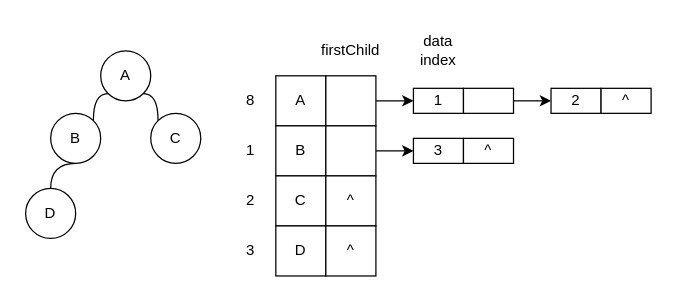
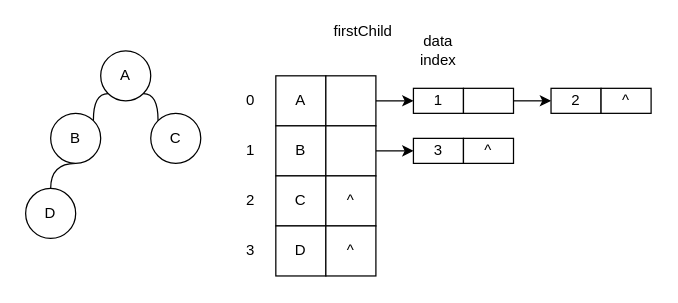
  <mxCell id="0" />
  <mxCell id="1" parent="0" />
  <mxCell id="2" style="edgeStyle=orthogonalEdgeStyle;orthogonalLoop=1;jettySize=auto;html=1;exitX=0;exitY=1;exitDx=0;exitDy=0;entryX=1;entryY=0;entryDx=0;entryDy=0;curved=1;endArrow=none;endFill=0;" edge="1" parent="1" source="4" target="6"><mxGeometry relative="1" as="geometry" /></mxCell>
  <mxCell id="3" style="edgeStyle=orthogonalEdgeStyle;orthogonalLoop=1;jettySize=auto;html=1;exitX=1;exitY=1;exitDx=0;exitDy=0;entryX=0;entryY=0;entryDx=0;entryDy=0;curved=1;endArrow=none;endFill=0;" edge="1" parent="1" source="4" target="7"><mxGeometry relative="1" as="geometry" /></mxCell>
  <mxCell id="4" value="A" style="ellipse;whiteSpace=wrap;html=1;aspect=fixed;" vertex="1" parent="1"><mxGeometry x="80" y="40" width="40" height="40" as="geometry" /></mxCell>
  <mxCell id="5" style="edgeStyle=orthogonalEdgeStyle;orthogonalLoop=1;jettySize=auto;html=1;exitX=0.5;exitY=1;exitDx=0;exitDy=0;entryX=0.5;entryY=0;entryDx=0;entryDy=0;curved=1;endArrow=none;endFill=0;" edge="1" parent="1" source="6" target="8"><mxGeometry relative="1" as="geometry" /></mxCell>
  <mxCell id="6" value="B" style="ellipse;whiteSpace=wrap;html=1;aspect=fixed;" vertex="1" parent="1"><mxGeometry x="40" y="90" width="40" height="40" as="geometry" /></mxCell>
  <mxCell id="7" value="C" style="ellipse;whiteSpace=wrap;html=1;aspect=fixed;" vertex="1" parent="1"><mxGeometry x="120" y="90" width="40" height="40" as="geometry" /></mxCell>
  <mxCell id="8" value="D" style="ellipse;whiteSpace=wrap;html=1;aspect=fixed;" vertex="1" parent="1"><mxGeometry x="20" y="150" width="40" height="40" as="geometry" /></mxCell>
  <mxCell id="9" value="A" style="rounded=0;whiteSpace=wrap;html=1;" vertex="1" parent="1"><mxGeometry x="220" y="60" width="40" height="40" as="geometry" /></mxCell>
  <mxCell id="10" style="edgeStyle=orthogonalEdgeStyle;rounded=0;orthogonalLoop=1;jettySize=auto;html=1;entryX=0;entryY=0.5;entryDx=0;entryDy=0;" edge="1" parent="1" source="11" target="24"><mxGeometry relative="1" as="geometry" /></mxCell>
  <mxCell id="11" value="" style="rounded=0;whiteSpace=wrap;html=1;" vertex="1" parent="1"><mxGeometry x="260" y="60" width="40" height="40" as="geometry" /></mxCell>
  <mxCell id="12" value="B" style="rounded=0;whiteSpace=wrap;html=1;" vertex="1" parent="1"><mxGeometry x="220" y="100" width="40" height="40" as="geometry" /></mxCell>
  <mxCell id="13" style="edgeStyle=orthogonalEdgeStyle;rounded=0;orthogonalLoop=1;jettySize=auto;html=1;exitX=1;exitY=0.5;exitDx=0;exitDy=0;entryX=0;entryY=0.5;entryDx=0;entryDy=0;" edge="1" parent="1" source="14" target="29"><mxGeometry relative="1" as="geometry" /></mxCell>
  <mxCell id="14" value="" style="rounded=0;whiteSpace=wrap;html=1;" vertex="1" parent="1"><mxGeometry x="260" y="100" width="40" height="40" as="geometry" /></mxCell>
  <mxCell id="15" value="C" style="rounded=0;whiteSpace=wrap;html=1;" vertex="1" parent="1"><mxGeometry x="220" y="140" width="40" height="40" as="geometry" /></mxCell>
  <mxCell id="16" value="^" style="rounded=0;whiteSpace=wrap;html=1;" vertex="1" parent="1"><mxGeometry x="260" y="140" width="40" height="40" as="geometry" /></mxCell>
  <mxCell id="17" value="D" style="rounded=0;whiteSpace=wrap;html=1;" vertex="1" parent="1"><mxGeometry x="220" y="180" width="40" height="40" as="geometry" /></mxCell>
  <mxCell id="18" value="^" style="rounded=0;whiteSpace=wrap;html=1;" vertex="1" parent="1"><mxGeometry x="260" y="180" width="40" height="40" as="geometry" /></mxCell>
- <mxCell id="19" value="firstChild" style="text;html=1;strokeColor=none;fillColor=none;align=center;verticalAlign=middle;whiteSpace=wrap;rounded=0;" vertex="1" parent="1"><mxGeometry x="260" y="20" width="40" height="40" as="geometry" /></mxCell>
- <mxCell id="20" value="8" style="text;html=1;strokeColor=none;fillColor=none;align=center;verticalAlign=middle;whiteSpace=wrap;rounded=0;" vertex="1" parent="1"><mxGeometry x="180" y="60" width="40" height="40" as="geometry" /></mxCell>
+ <mxCell id="19" value="firstChild" style="text;html=1;strokeColor=none;fillColor=none;align=center;verticalAlign=middle;whiteSpace=wrap;rounded=0;" vertex="1" parent="1"><mxGeometry x="270" y="5" width="40" height="40" as="geometry" /></mxCell>
+ <mxCell id="20" value="0" style="text;html=1;strokeColor=none;fillColor=none;align=center;verticalAlign=middle;whiteSpace=wrap;rounded=0;" vertex="1" parent="1"><mxGeometry x="180" y="60" width="40" height="40" as="geometry" /></mxCell>
  <mxCell id="21" value="1" style="text;html=1;strokeColor=none;fillColor=none;align=center;verticalAlign=middle;whiteSpace=wrap;rounded=0;" vertex="1" parent="1"><mxGeometry x="180" y="100" width="40" height="40" as="geometry" /></mxCell>
  <mxCell id="22" value="2" style="text;html=1;strokeColor=none;fillColor=none;align=center;verticalAlign=middle;whiteSpace=wrap;rounded=0;" vertex="1" parent="1"><mxGeometry x="180" y="140" width="40" height="40" as="geometry" /></mxCell>
  <mxCell id="23" value="3" style="text;html=1;strokeColor=none;fillColor=none;align=center;verticalAlign=middle;whiteSpace=wrap;rounded=0;" vertex="1" parent="1"><mxGeometry x="180" y="180" width="40" height="40" as="geometry" /></mxCell>
  <mxCell id="24" value="1" style="rounded=0;whiteSpace=wrap;html=1;" vertex="1" parent="1"><mxGeometry x="330" y="70" width="40" height="20" as="geometry" /></mxCell>
  <mxCell id="25" style="edgeStyle=orthogonalEdgeStyle;rounded=0;orthogonalLoop=1;jettySize=auto;html=1;exitX=1;exitY=0.5;exitDx=0;exitDy=0;entryX=0;entryY=0.5;entryDx=0;entryDy=0;" edge="1" parent="1" source="26" target="27"><mxGeometry relative="1" as="geometry" /></mxCell>
  <mxCell id="26" value="" style="rounded=0;whiteSpace=wrap;html=1;" vertex="1" parent="1"><mxGeometry x="370" y="70" width="40" height="20" as="geometry" /></mxCell>
  <mxCell id="27" value="2" style="rounded=0;whiteSpace=wrap;html=1;" vertex="1" parent="1"><mxGeometry x="440" y="70" width="40" height="20" as="geometry" /></mxCell>
  <mxCell id="28" value="^" style="rounded=0;whiteSpace=wrap;html=1;" vertex="1" parent="1"><mxGeometry x="480" y="70" width="40" height="20" as="geometry" /></mxCell>
  <mxCell id="29" value="3" style="rounded=0;whiteSpace=wrap;html=1;" vertex="1" parent="1"><mxGeometry x="330" y="110" width="40" height="20" as="geometry" /></mxCell>
  <mxCell id="30" value="^" style="rounded=0;whiteSpace=wrap;html=1;" vertex="1" parent="1"><mxGeometry x="370" y="110" width="40" height="20" as="geometry" /></mxCell>
  <mxCell id="31" value="data index" style="text;html=1;strokeColor=none;fillColor=none;align=center;verticalAlign=middle;whiteSpace=wrap;rounded=0;" vertex="1" parent="1"><mxGeometry x="330" y="20" width="40" height="40" as="geometry" /></mxCell>
